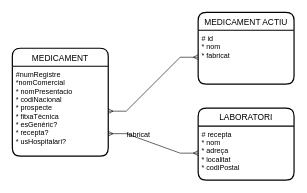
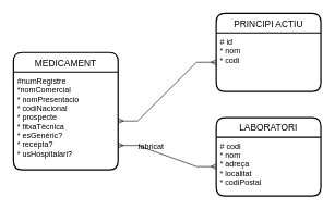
  <mxCell id="0" />
  <mxCell id="1" parent="0" />
  <mxCell id="2" value="MEDICAMENT" style="swimlane;childLayout=stackLayout;horizontal=1;startSize=30;horizontalStack=0;rounded=1;fontSize=14;fontStyle=0;strokeWidth=2;resizeParent=0;resizeLast=1;shadow=0;dashed=0;align=center;" vertex="1" parent="1"><mxGeometry x="20" y="80" width="160" height="180" as="geometry" /></mxCell>
  <mxCell id="3" value="#numRegistre&#10;*nomComercial&#10;* nomPresentacio&#10;* codiNacional&#10;* prospecte&#10;* fitxaTècnica&#10;* esGenèric?&#10;* recepta?&#10;* usHospitalari?&#10;" style="align=left;strokeColor=none;fillColor=none;spacingLeft=4;fontSize=12;verticalAlign=top;resizable=0;rotatable=0;part=1;" vertex="1" parent="2"><mxGeometry y="30" width="160" height="150" as="geometry" /></mxCell>
- <mxCell id="4" value="MEDICAMENT ACTIU" style="swimlane;childLayout=stackLayout;horizontal=1;startSize=30;horizontalStack=0;rounded=1;fontSize=14;fontStyle=0;strokeWidth=2;resizeParent=0;resizeLast=1;shadow=0;dashed=0;align=center;" vertex="1" parent="1"><mxGeometry x="330" y="20" width="160" height="120" as="geometry" /></mxCell>
- <mxCell id="5" value="# id&#10;* nom&#10;* fabricat&#10;" style="align=left;strokeColor=none;fillColor=none;spacingLeft=4;fontSize=12;verticalAlign=top;resizable=0;rotatable=0;part=1;" vertex="1" parent="4"><mxGeometry y="30" width="160" height="90" as="geometry" /></mxCell>
+ <mxCell id="4" value="PRINCIPI ACTIU" style="swimlane;childLayout=stackLayout;horizontal=1;startSize=30;horizontalStack=0;rounded=1;fontSize=14;fontStyle=0;strokeWidth=2;resizeParent=0;resizeLast=1;shadow=0;dashed=0;align=center;" vertex="1" parent="1"><mxGeometry x="330" y="20" width="160" height="120" as="geometry" /></mxCell>
+ <mxCell id="5" value="# id&#10;* nom&#10;* codi&#10;" style="align=left;strokeColor=none;fillColor=none;spacingLeft=4;fontSize=12;verticalAlign=top;resizable=0;rotatable=0;part=1;" vertex="1" parent="4"><mxGeometry y="30" width="160" height="90" as="geometry" /></mxCell>
  <mxCell id="6" value="LABORATORI" style="swimlane;childLayout=stackLayout;horizontal=1;startSize=30;horizontalStack=0;rounded=1;fontSize=14;fontStyle=0;strokeWidth=2;resizeParent=0;resizeLast=1;shadow=0;dashed=0;align=center;" vertex="1" parent="1"><mxGeometry x="330" y="180" width="160" height="120" as="geometry" /></mxCell>
- <mxCell id="7" value="# recepta&#10;* nom&#10;* adreça&#10;* localitat&#10;* codiPostal" style="align=left;strokeColor=none;fillColor=none;spacingLeft=4;fontSize=12;verticalAlign=top;resizable=0;rotatable=0;part=1;" vertex="1" parent="6"><mxGeometry y="30" width="160" height="90" as="geometry" /></mxCell>
+ <mxCell id="7" value="# codi&#10;* nom&#10;* adreça&#10;* localitat&#10;* codiPostal" style="align=left;strokeColor=none;fillColor=none;spacingLeft=4;fontSize=12;verticalAlign=top;resizable=0;rotatable=0;part=1;" vertex="1" parent="6"><mxGeometry y="30" width="160" height="90" as="geometry" /></mxCell>
  <mxCell id="8" value="" style="edgeStyle=entityRelationEdgeStyle;fontSize=12;html=1;endArrow=ERmany;startArrow=ERmany;rounded=0;" edge="1" parent="1" source="3" target="5"><mxGeometry width="100" height="100" relative="1" as="geometry"><mxPoint x="250" y="330" as="sourcePoint" /><mxPoint x="350" y="230" as="targetPoint" /></mxGeometry></mxCell>
  <mxCell id="9" value="" style="edgeStyle=entityRelationEdgeStyle;fontSize=12;html=1;endArrow=ERmany;startArrow=ERmany;rounded=0;exitX=1;exitY=0.75;exitDx=0;exitDy=0;" edge="1" parent="1" source="3" target="7"><mxGeometry width="100" height="100" relative="1" as="geometry"><mxPoint x="250" y="330" as="sourcePoint" /><mxPoint x="350" y="230" as="targetPoint" /></mxGeometry></mxCell>
  <mxCell id="10" value="fabricat" style="text;strokeColor=none;fillColor=none;spacingLeft=4;spacingRight=4;overflow=hidden;rotatable=0;points=[[0,0.5],[1,0.5]];portConstraint=eastwest;fontSize=12;" vertex="1" parent="1"><mxGeometry x="205" y="210" width="50" height="30" as="geometry" /></mxCell>
